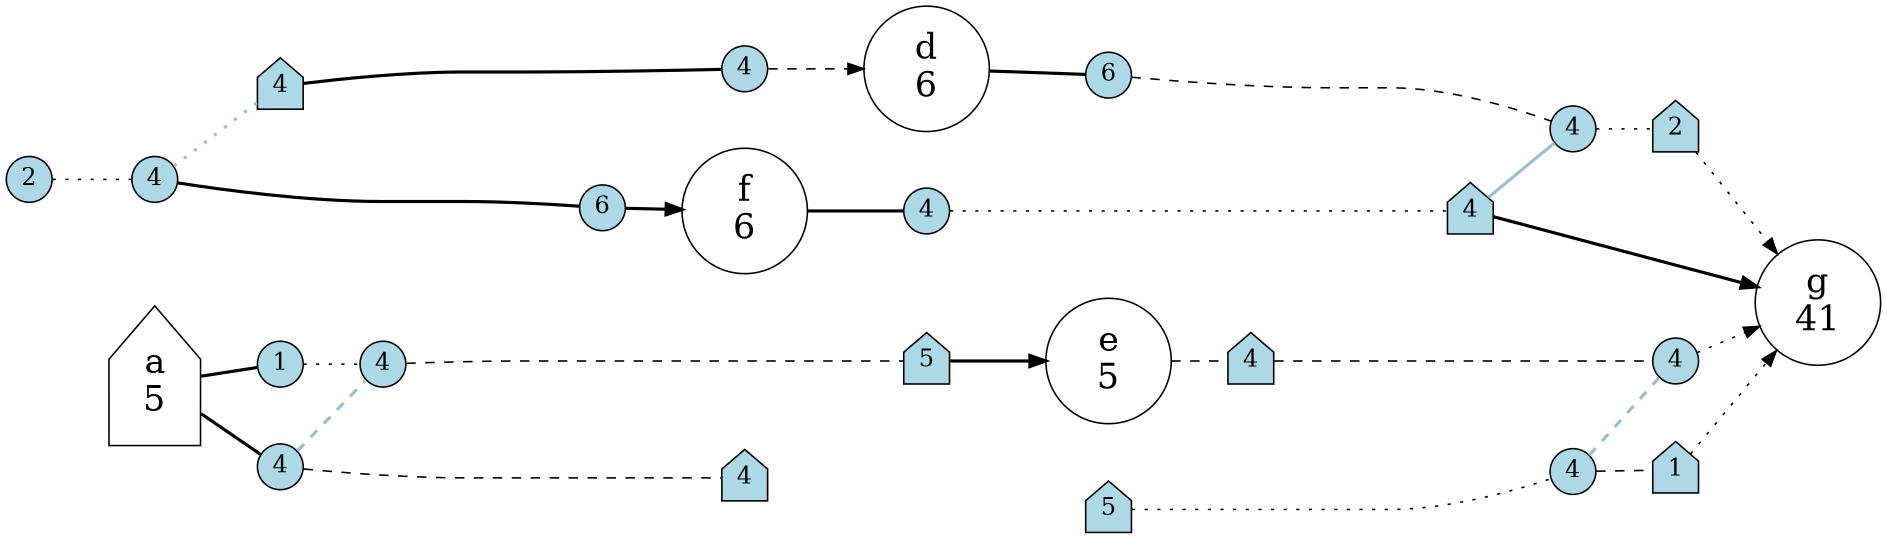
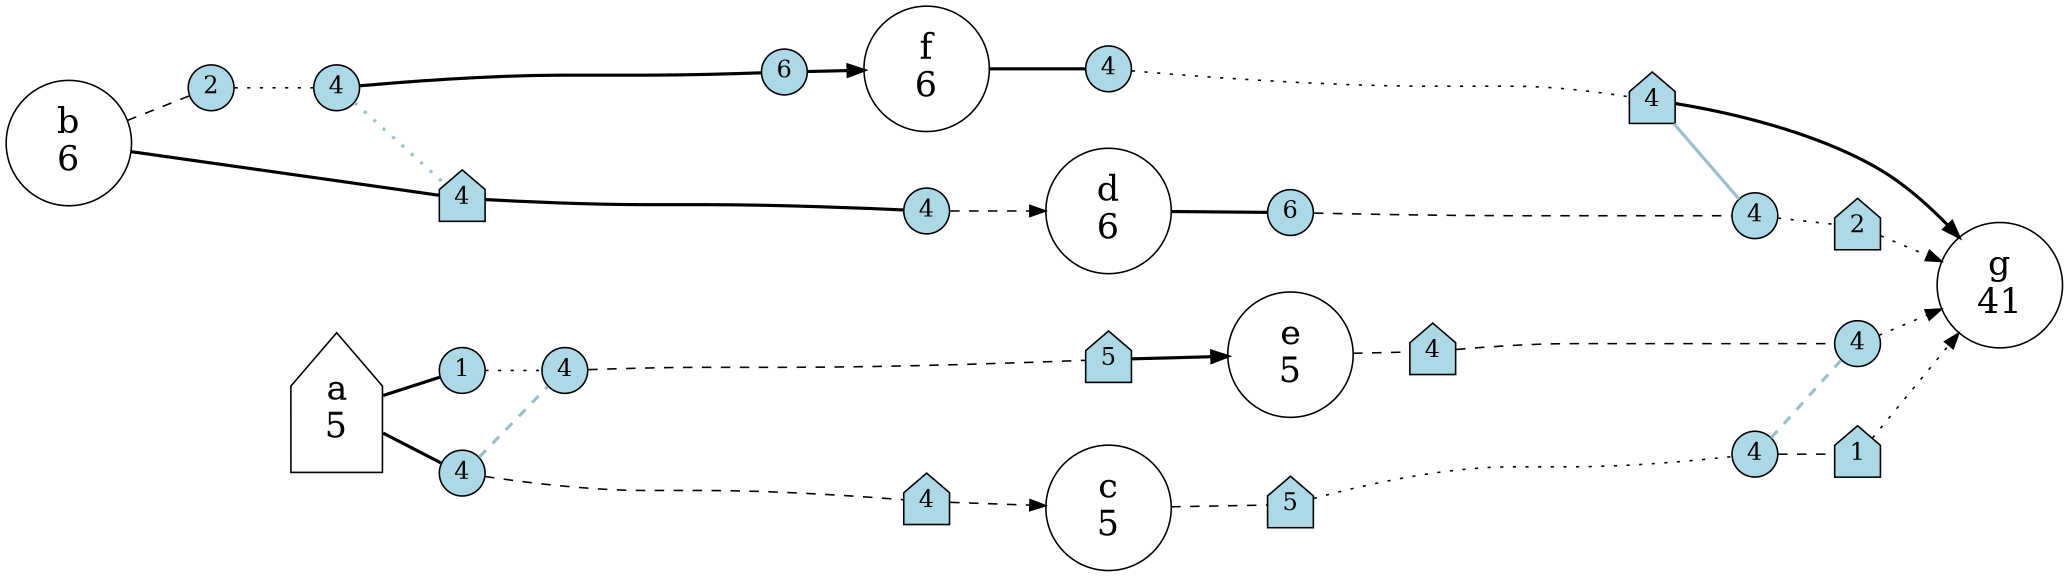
  digraph {
    height=10
    nodesep=0.5
    rankdir=LR
    width=18
    node [fontsize=15 shape=circle fillcolor=lightblue fixedsize=True style=filled]
    edge [arrowhead=none style=dashed]
+   n1 [fontsize=22 label="b\n6" width=0.8 fillcolor="" fixedsize="" style=""]
    n2 [label=2 width=0.4]
    n3 [label=4 shape=house width=0.4]
    n4 [label=4 width=0.4]
    n5 [label=4 width=0.4]
    n6 [fontsize=22 label="f\n6" width=0.8 fillcolor="" fixedsize="" style=""]
    n7 [label=4 width=0.4]
    n8 [label=4 shape=house width=0.4]
    n9 [fontsize=22 label="d\n6" width=0.8 fillcolor="" fixedsize="" style=""]
    n10 [label=6 width=0.4]
    n11 [label=4 width=0.4]
    n12 [fontsize=22 label="g\n41" width=0.8 fillcolor="" fixedsize="" style=""]
    n13 [fontsize=22 label="a\n5" shape=house width=0.8 fillcolor="" fixedsize="" style=""]
    n14 [label=1 width=0.4]
    n15 [label=4 width=0.4]
    n16 [label=4 width=0.4]
    n17 [label=4 shape=house width=0.4]
    n18 [fontsize=22 label="e\n5" width=0.8 fillcolor="" fixedsize="" style=""]
    n19 [label=4 shape=house width=0.4]
    n20 [label=4 width=0.4]
+   n21 [fontsize=22 label="c\n5" width=0.8 fillcolor="" fixedsize="" style=""]
    n22 [label=5 shape=house width=0.4]
    n23 [label=4 width=0.4]
    n24 [label=5 shape=house width=0.4]
    n25 [label=6 width=0.4]
    n26 [label=2 shape=house width=0.4]
    n27 [label=1 shape=house width=0.4]
+   n1 -> n2
+   n1 -> n3 [style=bold]
    n2 -> n4 [style=dotted]
    n3 -> n5 [minlen=5 style=bold]
    n4 -> n3 [color=lightblue3 penwidth=2 style=dotted]
    n4 -> n25 [minlen=5 style=bold]
    n5 -> n9 [arrowhead=""]
    n6 -> n7 [style=bold]
    n7 -> n8 [minlen=5 style=dotted]
    n8 -> n11 [color=lightblue3 penwidth=2 style=bold]
    n8 -> n12 [style=bold arrowhead=""]
    n9 -> n10 [style=bold]
    n10 -> n11 [minlen=5]
    n11 -> n26 [style=dotted]
    n13 -> n14 [style=bold]
    n13 -> n15 [style=bold]
    n14 -> n16 [style=dotted]
    n15 -> n16 [color=lightblue3 penwidth=2]
    n15 -> n17 [minlen=5]
    n16 -> n24 [minlen=5]
+   n17 -> n21 [arrowhead=""]
    n18 -> n19
    n19 -> n20 [minlen=5]
    n20 -> n12 [style=dotted arrowhead=""]
+   n21 -> n22
    n22 -> n23 [minlen=5 style=dotted]
    n23 -> n20 [color=lightblue3 penwidth=2]
    n23 -> n27
    n24 -> n18 [style=bold arrowhead=""]
    n25 -> n6 [style=bold arrowhead=""]
    n26 -> n12 [style=dotted arrowhead=""]
    n27 -> n12 [style=dotted arrowhead=""]
  }
